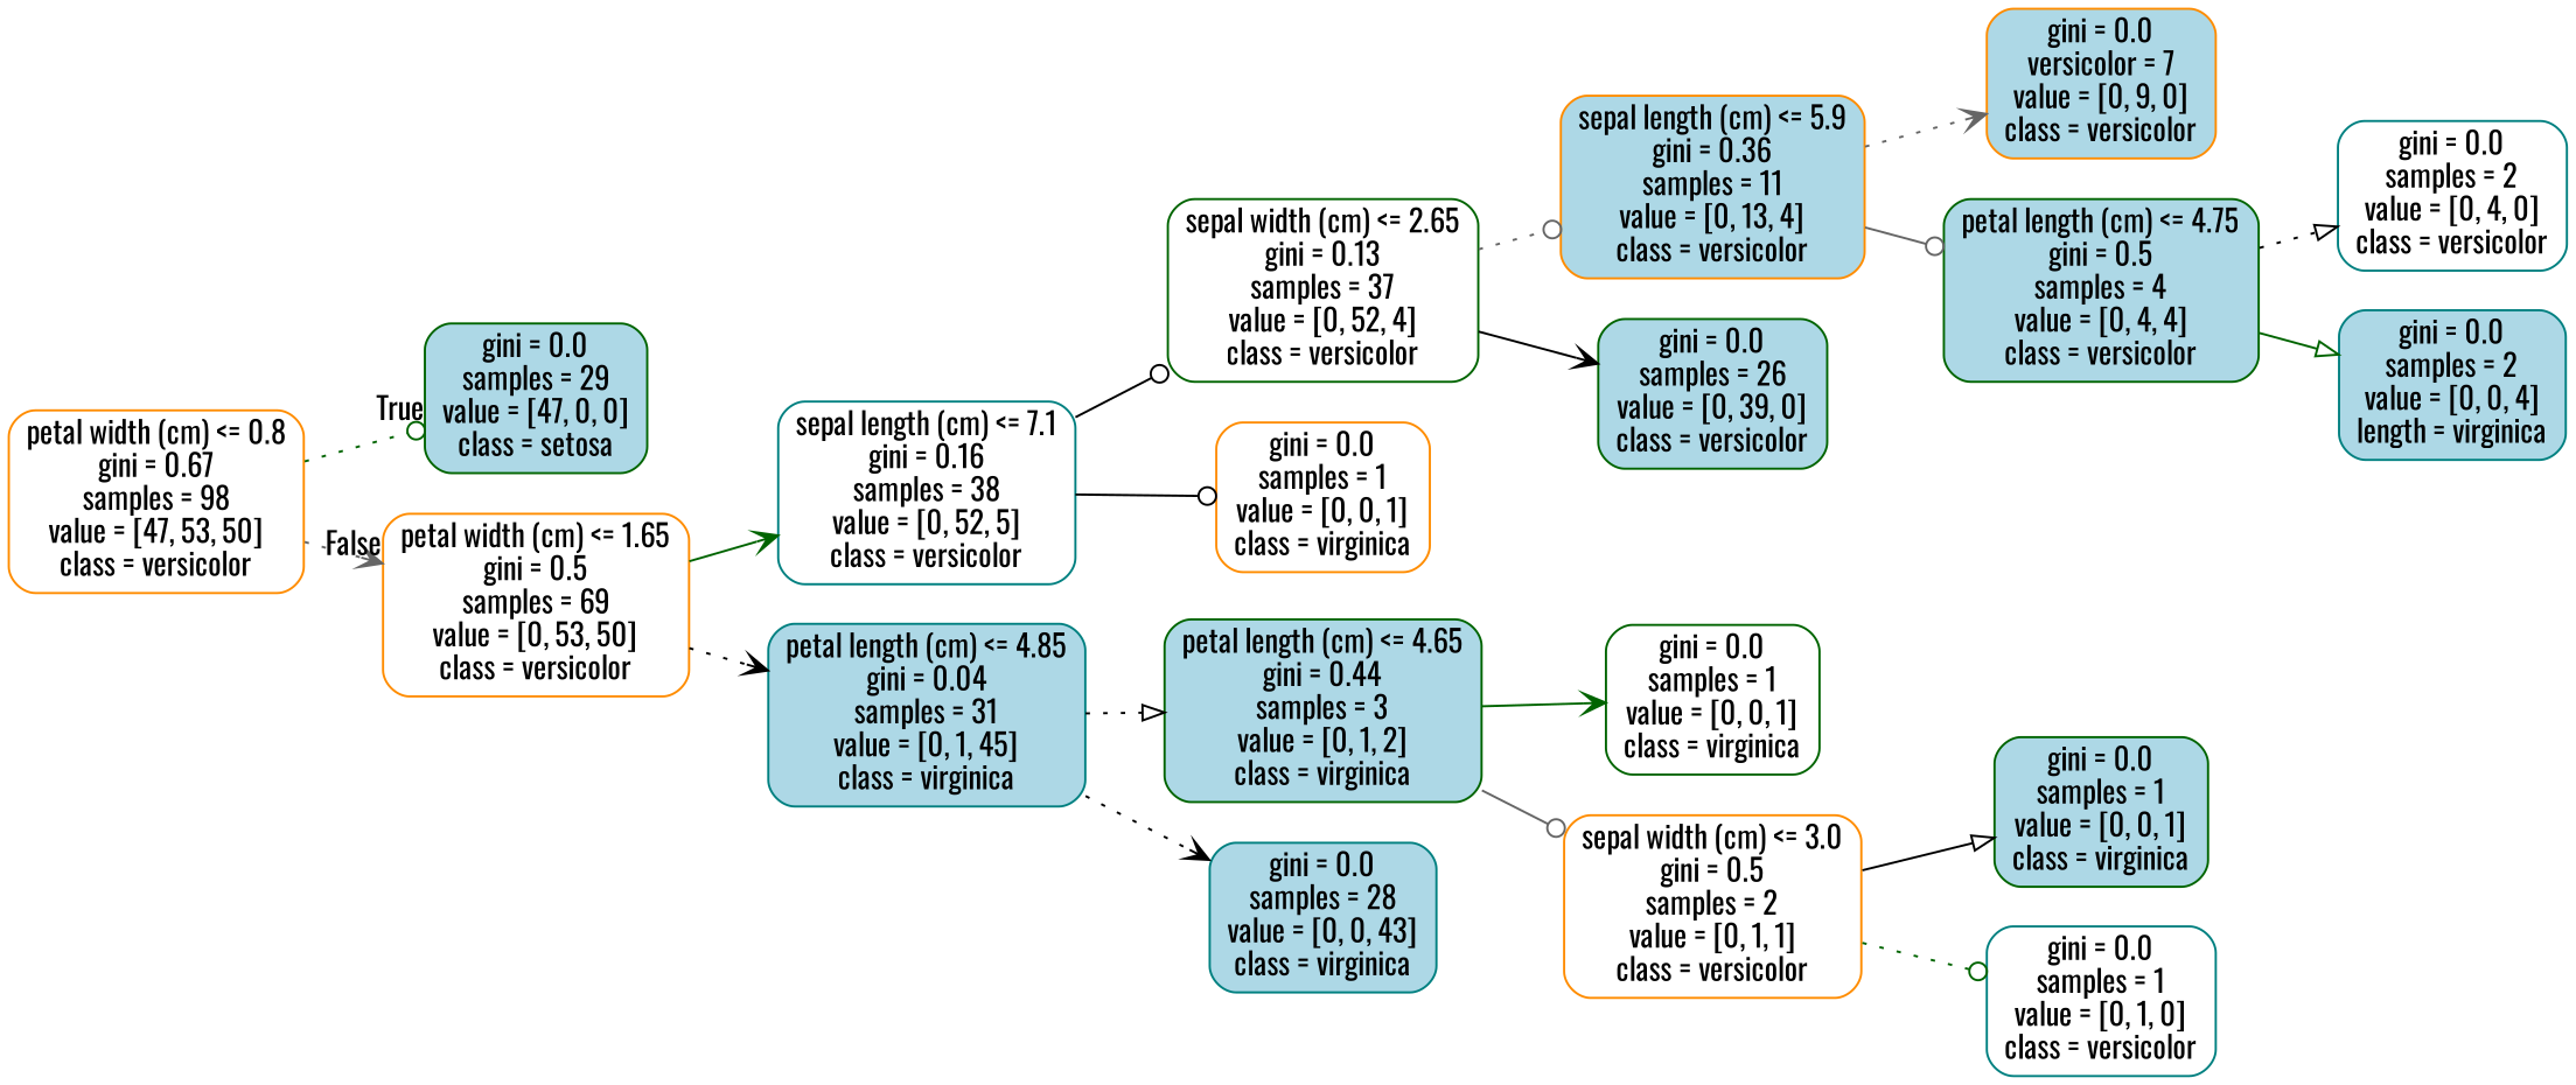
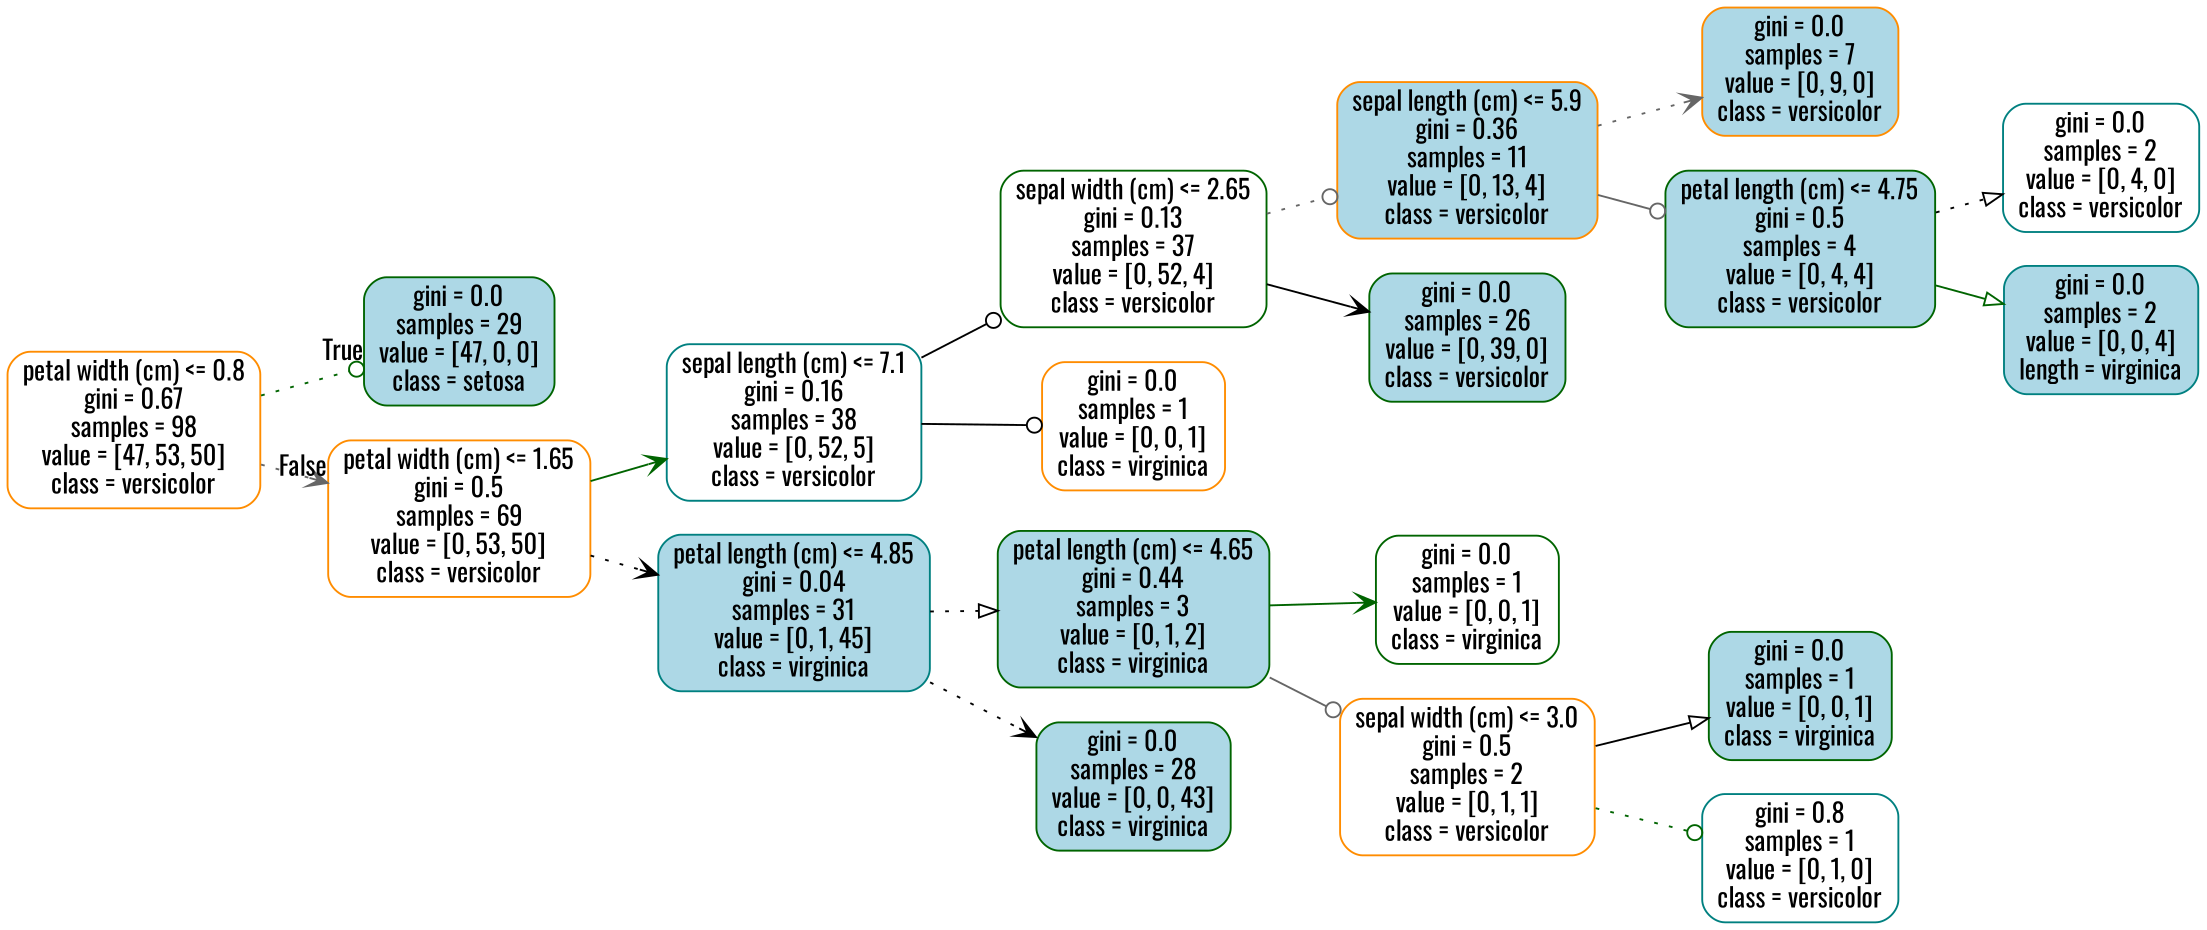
  digraph {
    fontname=Oswald
    rankdir=LR
    node [color=darkgreen fillcolor=lightblue fontname=Oswald shape=box style="filled, rounded"]
    edge [arrowhead=odot color=black fontname=Oswald style=dotted]
    n1 [color=darkorange fillcolor=white label="petal width (cm) <= 0.8\ngini = 0.67\nsamples = 98\nvalue = [47, 53, 50]\nclass = versicolor"]
    n2 [label="gini = 0.0\nsamples = 29\nvalue = [47, 0, 0]\nclass = setosa"]
    n3 [color=darkorange fillcolor=white label="petal width (cm) <= 1.65\ngini = 0.5\nsamples = 69\nvalue = [0, 53, 50]\nclass = versicolor"]
    n4 [color=teal fillcolor=white label="sepal length (cm) <= 7.1\ngini = 0.16\nsamples = 38\nvalue = [0, 52, 5]\nclass = versicolor"]
    n5 [color=teal label="petal length (cm) <= 4.85\ngini = 0.04\nsamples = 31\nvalue = [0, 1, 45]\nclass = virginica"]
    n6 [fillcolor=white label="sepal width (cm) <= 2.65\ngini = 0.13\nsamples = 37\nvalue = [0, 52, 4]\nclass = versicolor"]
    n7 [color=darkorange fillcolor=white label="gini = 0.0\nsamples = 1\nvalue = [0, 0, 1]\nclass = virginica"]
    n8 [label="petal length (cm) <= 4.65\ngini = 0.44\nsamples = 3\nvalue = [0, 1, 2]\nclass = virginica"]
-   n9 [color=teal label="gini = 0.0\nsamples = 28\nvalue = [0, 0, 43]\nclass = virginica"]
+   n9 [label="gini = 0.0\nsamples = 28\nvalue = [0, 0, 43]\nclass = virginica"]
    n10 [color=darkorange label="sepal length (cm) <= 5.9\ngini = 0.36\nsamples = 11\nvalue = [0, 13, 4]\nclass = versicolor"]
    n11 [label="gini = 0.0\nsamples = 26\nvalue = [0, 39, 0]\nclass = versicolor"]
-   n12 [color=darkorange label="gini = 0.0\nversicolor = 7\nvalue = [0, 9, 0]\nclass = versicolor"]
+   n12 [color=darkorange label="gini = 0.0\nsamples = 7\nvalue = [0, 9, 0]\nclass = versicolor"]
    n13 [label="petal length (cm) <= 4.75\ngini = 0.5\nsamples = 4\nvalue = [0, 4, 4]\nclass = versicolor"]
    n14 [color=teal fillcolor=white label="gini = 0.0\nsamples = 2\nvalue = [0, 4, 0]\nclass = versicolor"]
    n15 [color=teal label="gini = 0.0\nsamples = 2\nvalue = [0, 0, 4]\nlength = virginica"]
    n16 [fillcolor=white label="gini = 0.0\nsamples = 1\nvalue = [0, 0, 1]\nclass = virginica"]
    n17 [color=darkorange fillcolor=white label="sepal width (cm) <= 3.0\ngini = 0.5\nsamples = 2\nvalue = [0, 1, 1]\nclass = versicolor"]
    n18 [label="gini = 0.0\nsamples = 1\nvalue = [0, 0, 1]\nclass = virginica"]
-   n19 [color=teal fillcolor=white label="gini = 0.0\nsamples = 1\nvalue = [0, 1, 0]\nclass = versicolor"]
+   n19 [color=teal fillcolor=white label="gini = 0.8\nsamples = 1\nvalue = [0, 1, 0]\nclass = versicolor"]
    n1 -> n2 [color=darkgreen headlabel=True labelangle=45 labeldistance=2.5]
    n1 -> n3 [arrowhead=vee color=gray40 headlabel=False labelangle=-45 labeldistance=2.5]
    n3 -> n4 [arrowhead=vee color=darkgreen style=solid]
    n3 -> n5 [arrowhead=vee]
    n4 -> n6 [style=solid]
    n4 -> n7 [style=solid]
    n5 -> n8 [arrowhead=onormal]
    n5 -> n9 [arrowhead=vee]
    n6 -> n10 [color=gray40]
    n6 -> n11 [arrowhead=vee style=solid]
    n8 -> n16 [arrowhead=vee color=darkgreen style=solid]
    n8 -> n17 [color=gray40 style=solid]
    n10 -> n12 [arrowhead=vee color=gray40]
    n10 -> n13 [color=gray40 style=solid]
    n13 -> n14 [arrowhead=onormal]
    n13 -> n15 [arrowhead=onormal color=darkgreen style=solid]
    n17 -> n18 [arrowhead=onormal style=solid]
    n17 -> n19 [color=darkgreen]
  }
